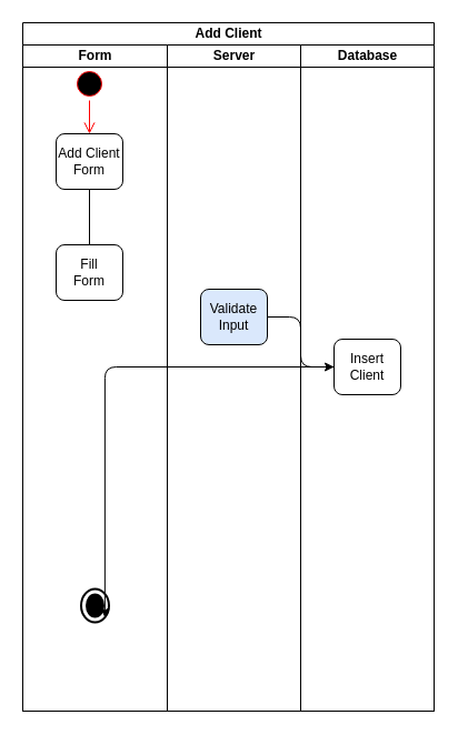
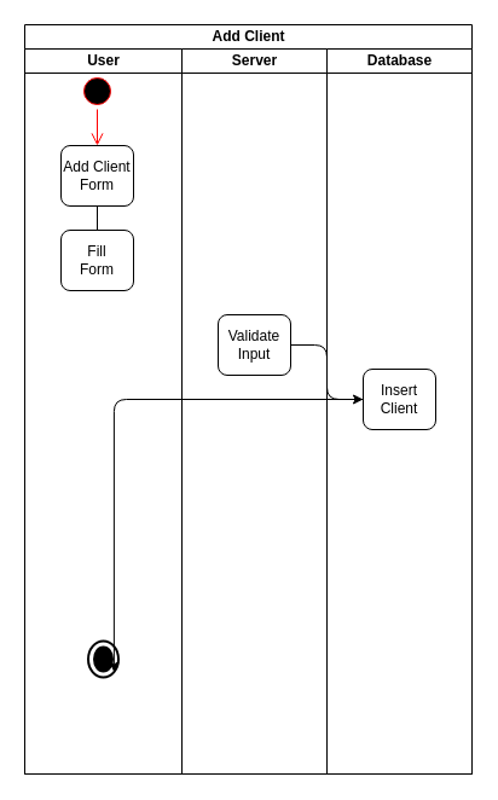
  <mxCell id="0" />
  <mxCell id="1" parent="0" />
  <mxCell id="2" value="Add Client" style="swimlane;html=1;childLayout=stackLayout;resizeParent=1;resizeParentMax=0;startSize=20;" vertex="1" parent="1"><mxGeometry x="20" y="20" width="370" height="620" as="geometry" /></mxCell>
- <mxCell id="3" value="Form " style="swimlane;html=1;startSize=20;" vertex="1" parent="2"><mxGeometry y="20" width="130" height="600" as="geometry" /></mxCell>
+ <mxCell id="3" value="User " style="swimlane;html=1;startSize=20;" vertex="1" parent="2"><mxGeometry y="20" width="130" height="600" as="geometry" /></mxCell>
  <mxCell id="4" value="" style="ellipse;html=1;shape=startState;fillColor=#000000;strokeColor=#ff0000;" vertex="1" parent="3"><mxGeometry x="45" y="20" width="30" height="30" as="geometry" /></mxCell>
  <mxCell id="5" value="" style="edgeStyle=orthogonalEdgeStyle;html=1;verticalAlign=bottom;endArrow=open;endSize=8;strokeColor=#ff0000;" edge="1" source="4" parent="3" target="7"><mxGeometry relative="1" as="geometry"><mxPoint x="60" y="80" as="targetPoint" /></mxGeometry></mxCell>
  <mxCell id="6" style="edgeStyle=orthogonalEdgeStyle;orthogonalLoop=1;jettySize=auto;html=1;exitX=0.5;exitY=1;exitDx=0;exitDy=0;endArrow=none;" edge="1" parent="3" source="7" target="9"><mxGeometry relative="1" as="geometry" /></mxCell>
  <mxCell id="7" value="&lt;div&gt;Add Client&lt;/div&gt;&lt;div&gt;Form&lt;br&gt;&lt;/div&gt;" style="rounded=1;whiteSpace=wrap;html=1;" vertex="1" parent="3"><mxGeometry x="30" y="80" width="60" height="50" as="geometry" /></mxCell>
  <mxCell id="8" value="" style="html=1;shape=mxgraph.sysml.actFinal;strokeWidth=2;verticalLabelPosition=bottom;verticalAlignment=top;" vertex="1" parent="3"><mxGeometry x="52.5" y="490" width="25" height="30" as="geometry" /></mxCell>
- <mxCell id="9" value="&lt;div&gt;Fill &lt;br&gt;&lt;/div&gt;&lt;div&gt;Form&lt;br&gt;&lt;/div&gt;" style="rounded=1;whiteSpace=wrap;html=1;" vertex="1" parent="3"><mxGeometry x="30" y="180" width="60" height="50" as="geometry" /></mxCell>
+ <mxCell id="9" value="&lt;div&gt;Fill &lt;br&gt;&lt;/div&gt;&lt;div&gt;Form&lt;br&gt;&lt;/div&gt;" style="rounded=1;whiteSpace=wrap;html=1;" vertex="1" parent="3"><mxGeometry x="30" y="150" width="60" height="50" as="geometry" /></mxCell>
  <mxCell id="10" value="Server" style="swimlane;html=1;startSize=20;" vertex="1" parent="2"><mxGeometry x="130" y="20" width="120" height="600" as="geometry" /></mxCell>
- <mxCell id="11" value="&lt;div&gt;Validate&lt;/div&gt;&lt;div&gt;Input&lt;br&gt;&lt;/div&gt;" style="rounded=1;whiteSpace=wrap;html=1;fillColor=#dae8fc;" vertex="1" parent="10"><mxGeometry x="30" y="220" width="60" height="50" as="geometry" /></mxCell>
+ <mxCell id="11" value="&lt;div&gt;Validate&lt;/div&gt;&lt;div&gt;Input&lt;br&gt;&lt;/div&gt;" style="rounded=1;whiteSpace=wrap;html=1;" vertex="1" parent="10"><mxGeometry x="30" y="220" width="60" height="50" as="geometry" /></mxCell>
  <mxCell id="12" value="Database" style="swimlane;html=1;startSize=20;" vertex="1" parent="2"><mxGeometry x="250" y="20" width="120" height="600" as="geometry" /></mxCell>
  <mxCell id="13" value="&lt;div&gt;Insert&lt;/div&gt;&lt;div&gt;Client&lt;br&gt;&lt;/div&gt;" style="rounded=1;whiteSpace=wrap;html=1;" vertex="1" parent="12"><mxGeometry x="30" y="265" width="60" height="50" as="geometry" /></mxCell>
  <mxCell id="14" style="edgeStyle=orthogonalEdgeStyle;orthogonalLoop=1;jettySize=auto;html=1;" edge="1" parent="2" source="11" target="13"><mxGeometry relative="1" as="geometry" /></mxCell>
  <mxCell id="15" style="edgeStyle=orthogonalEdgeStyle;orthogonalLoop=1;jettySize=auto;html=1;entryX=0.855;entryY=0.855;entryDx=0;entryDy=0;entryPerimeter=0;" edge="1" parent="2" source="13" target="8"><mxGeometry relative="1" as="geometry" /></mxCell>
